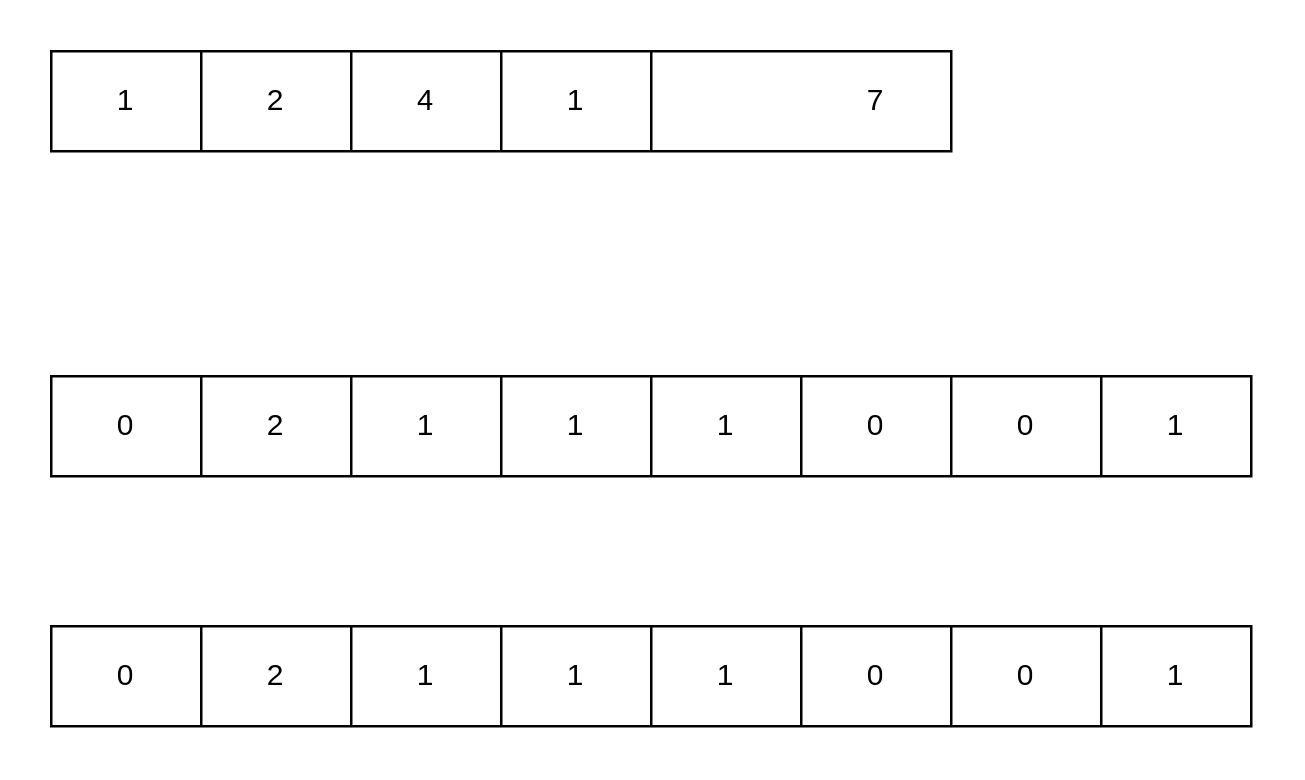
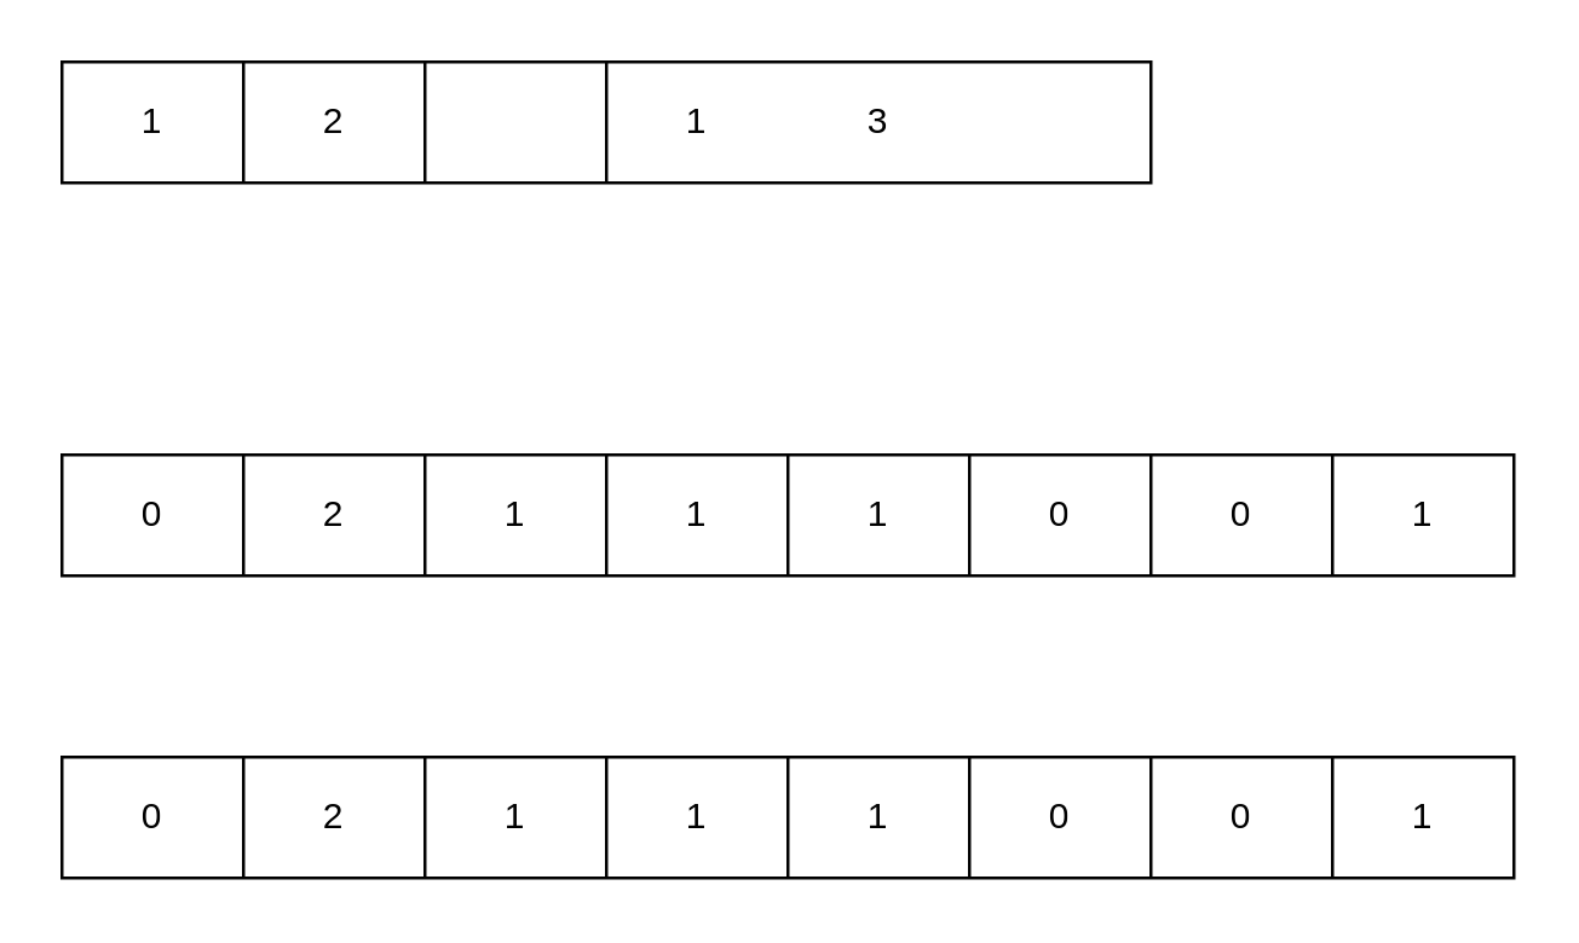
  <mxCell id="0" />
  <mxCell id="1" parent="0" />
  <mxCell id="2" value="" style="shape=table;html=1;whiteSpace=wrap;startSize=0;container=1;collapsible=0;childLayout=tableLayout;" vertex="1" parent="1"><mxGeometry x="20" y="20" width="360" height="40" as="geometry" /></mxCell>
  <mxCell id="3" value="" style="shape=partialRectangle;html=1;whiteSpace=wrap;collapsible=0;dropTarget=0;pointerEvents=0;fillColor=none;top=0;left=0;bottom=0;right=0;points=[[0,0.5],[1,0.5]];portConstraint=eastwest;" vertex="1" parent="2"><mxGeometry width="360" height="40" as="geometry" /></mxCell>
  <mxCell id="4" value="1" style="shape=partialRectangle;html=1;whiteSpace=wrap;connectable=0;overflow=hidden;fillColor=none;top=0;left=0;bottom=0;right=0;" vertex="1" parent="3"><mxGeometry width="60" height="40" as="geometry" /></mxCell>
  <mxCell id="5" value="2" style="shape=partialRectangle;html=1;whiteSpace=wrap;connectable=0;overflow=hidden;fillColor=none;top=0;left=0;bottom=0;right=0;" vertex="1" parent="3"><mxGeometry x="60" width="60" height="40" as="geometry" /></mxCell>
- <mxCell id="6" value="4" style="shape=partialRectangle;html=1;whiteSpace=wrap;connectable=0;overflow=hidden;fillColor=none;top=0;left=0;bottom=0;right=0;" vertex="1" parent="3"><mxGeometry x="120" width="60" height="40" as="geometry" /></mxCell>
  <mxCell id="7" value="1" style="shape=partialRectangle;html=1;whiteSpace=wrap;connectable=0;overflow=hidden;fillColor=none;top=0;left=0;bottom=0;right=0;" vertex="1" parent="3"><mxGeometry x="180" width="60" height="40" as="geometry" /></mxCell>
- <mxCell id="9" value="7" style="shape=partialRectangle;html=1;whiteSpace=wrap;connectable=0;overflow=hidden;fillColor=none;top=0;left=0;bottom=0;right=0;" vertex="1" parent="3"><mxGeometry x="300" width="60" height="40" as="geometry" /></mxCell>
+ <mxCell id="8" value="3" style="shape=partialRectangle;html=1;whiteSpace=wrap;connectable=0;overflow=hidden;fillColor=none;top=0;left=0;bottom=0;right=0;" vertex="1" parent="3"><mxGeometry x="240" width="60" height="40" as="geometry" /></mxCell>
  <mxCell id="10" value="" style="shape=table;html=1;whiteSpace=wrap;startSize=0;container=1;collapsible=0;childLayout=tableLayout;" vertex="1" parent="1"><mxGeometry x="20" y="150" width="480" height="40" as="geometry" /></mxCell>
  <mxCell id="11" value="" style="shape=partialRectangle;html=1;whiteSpace=wrap;collapsible=0;dropTarget=0;pointerEvents=0;fillColor=none;top=0;left=0;bottom=0;right=0;points=[[0,0.5],[1,0.5]];portConstraint=eastwest;" vertex="1" parent="10"><mxGeometry width="480" height="40" as="geometry" /></mxCell>
  <mxCell id="12" value="0" style="shape=partialRectangle;html=1;whiteSpace=wrap;connectable=0;overflow=hidden;fillColor=none;top=0;left=0;bottom=0;right=0;" vertex="1" parent="11"><mxGeometry width="60" height="40" as="geometry" /></mxCell>
  <mxCell id="13" value="2" style="shape=partialRectangle;html=1;whiteSpace=wrap;connectable=0;overflow=hidden;fillColor=none;top=0;left=0;bottom=0;right=0;" vertex="1" parent="11"><mxGeometry x="60" width="60" height="40" as="geometry" /></mxCell>
  <mxCell id="14" value="1" style="shape=partialRectangle;html=1;whiteSpace=wrap;connectable=0;overflow=hidden;fillColor=none;top=0;left=0;bottom=0;right=0;" vertex="1" parent="11"><mxGeometry x="120" width="60" height="40" as="geometry" /></mxCell>
  <mxCell id="15" value="1" style="shape=partialRectangle;html=1;whiteSpace=wrap;connectable=0;overflow=hidden;fillColor=none;top=0;left=0;bottom=0;right=0;" vertex="1" parent="11"><mxGeometry x="180" width="60" height="40" as="geometry" /></mxCell>
  <mxCell id="16" value="1" style="shape=partialRectangle;html=1;whiteSpace=wrap;connectable=0;overflow=hidden;fillColor=none;top=0;left=0;bottom=0;right=0;" vertex="1" parent="11"><mxGeometry x="240" width="60" height="40" as="geometry" /></mxCell>
  <mxCell id="17" value="0" style="shape=partialRectangle;html=1;whiteSpace=wrap;connectable=0;overflow=hidden;fillColor=none;top=0;left=0;bottom=0;right=0;" vertex="1" parent="11"><mxGeometry x="300" width="60" height="40" as="geometry" /></mxCell>
  <mxCell id="18" value="0" style="shape=partialRectangle;html=1;whiteSpace=wrap;connectable=0;overflow=hidden;fillColor=none;top=0;left=0;bottom=0;right=0;" vertex="1" parent="11"><mxGeometry x="360" width="60" height="40" as="geometry" /></mxCell>
  <mxCell id="19" value="1" style="shape=partialRectangle;html=1;whiteSpace=wrap;connectable=0;overflow=hidden;fillColor=none;top=0;left=0;bottom=0;right=0;" vertex="1" parent="11"><mxGeometry x="420" width="60" height="40" as="geometry" /></mxCell>
  <mxCell id="20" value="" style="shape=table;html=1;whiteSpace=wrap;startSize=0;container=1;collapsible=0;childLayout=tableLayout;" vertex="1" parent="1"><mxGeometry x="20" y="250" width="480" height="40" as="geometry" /></mxCell>
  <mxCell id="21" value="" style="shape=partialRectangle;html=1;whiteSpace=wrap;collapsible=0;dropTarget=0;pointerEvents=0;fillColor=none;top=0;left=0;bottom=0;right=0;points=[[0,0.5],[1,0.5]];portConstraint=eastwest;" vertex="1" parent="20"><mxGeometry width="480" height="40" as="geometry" /></mxCell>
  <mxCell id="22" value="0" style="shape=partialRectangle;html=1;whiteSpace=wrap;connectable=0;overflow=hidden;fillColor=none;top=0;left=0;bottom=0;right=0;" vertex="1" parent="21"><mxGeometry width="60" height="40" as="geometry" /></mxCell>
  <mxCell id="23" value="2" style="shape=partialRectangle;html=1;whiteSpace=wrap;connectable=0;overflow=hidden;fillColor=none;top=0;left=0;bottom=0;right=0;" vertex="1" parent="21"><mxGeometry x="60" width="60" height="40" as="geometry" /></mxCell>
  <mxCell id="24" value="1" style="shape=partialRectangle;html=1;whiteSpace=wrap;connectable=0;overflow=hidden;fillColor=none;top=0;left=0;bottom=0;right=0;" vertex="1" parent="21"><mxGeometry x="120" width="60" height="40" as="geometry" /></mxCell>
  <mxCell id="25" value="1" style="shape=partialRectangle;html=1;whiteSpace=wrap;connectable=0;overflow=hidden;fillColor=none;top=0;left=0;bottom=0;right=0;" vertex="1" parent="21"><mxGeometry x="180" width="60" height="40" as="geometry" /></mxCell>
  <mxCell id="26" value="1" style="shape=partialRectangle;html=1;whiteSpace=wrap;connectable=0;overflow=hidden;fillColor=none;top=0;left=0;bottom=0;right=0;" vertex="1" parent="21"><mxGeometry x="240" width="60" height="40" as="geometry" /></mxCell>
  <mxCell id="27" value="0" style="shape=partialRectangle;html=1;whiteSpace=wrap;connectable=0;overflow=hidden;fillColor=none;top=0;left=0;bottom=0;right=0;" vertex="1" parent="21"><mxGeometry x="300" width="60" height="40" as="geometry" /></mxCell>
  <mxCell id="28" value="0" style="shape=partialRectangle;html=1;whiteSpace=wrap;connectable=0;overflow=hidden;fillColor=none;top=0;left=0;bottom=0;right=0;" vertex="1" parent="21"><mxGeometry x="360" width="60" height="40" as="geometry" /></mxCell>
  <mxCell id="29" value="1" style="shape=partialRectangle;html=1;whiteSpace=wrap;connectable=0;overflow=hidden;fillColor=none;top=0;left=0;bottom=0;right=0;" vertex="1" parent="21"><mxGeometry x="420" width="60" height="40" as="geometry" /></mxCell>
